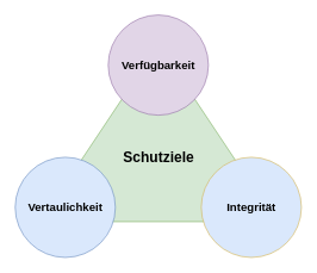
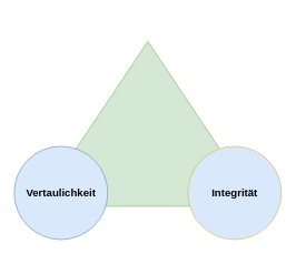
  <mxCell id="0" />
  <mxCell id="1" parent="0" />
  <mxCell id="2" value="" style="triangle;whiteSpace=wrap;html=1;rotation=-90;fillColor=#d5e8d4;strokeColor=#82b366;" vertex="1" parent="1"><mxGeometry x="97" y="20.25" width="247.5" height="330" as="geometry" /></mxCell>
- <mxCell id="3" value="&lt;b style=&quot;border-color: var(--border-color);&quot;&gt;&lt;font style=&quot;border-color: var(--border-color); font-size: 20px;&quot;&gt;Schutziele&lt;/font&gt;&lt;/b&gt;" style="text;html=1;align=center;verticalAlign=middle;resizable=0;points=[];autosize=1;strokeColor=none;fillColor=none;" vertex="1" parent="1"><mxGeometry x="160.75" y="199" width="120" height="40" as="geometry" /></mxCell>
  <mxCell id="4" value="&lt;b&gt;&lt;font style=&quot;font-size: 16px;&quot;&gt;Vertaulichkeit&lt;/font&gt;&lt;/b&gt;" style="ellipse;whiteSpace=wrap;html=1;aspect=fixed;fillColor=#dae8fc;strokeColor=#6c8ebf;" vertex="1" parent="1"><mxGeometry x="20.75" y="219" width="140" height="140" as="geometry" /></mxCell>
  <mxCell id="5" value="&lt;b&gt;&lt;font style=&quot;font-size: 16px;&quot;&gt;Integrität&lt;/font&gt;&lt;/b&gt;" style="ellipse;whiteSpace=wrap;html=1;aspect=fixed;fillColor=#dae8fc;strokeColor=#d6b656;" vertex="1" parent="1"><mxGeometry x="280.75" y="219" width="140" height="140" as="geometry" /></mxCell>
- <mxCell id="6" value="&lt;b&gt;&lt;font style=&quot;font-size: 16px;&quot;&gt;Verfügbarkeit&lt;/font&gt;&lt;/b&gt;" style="ellipse;whiteSpace=wrap;html=1;aspect=fixed;fillColor=#e1d5e7;strokeColor=#9673a6;" vertex="1" parent="1"><mxGeometry x="150.75" y="20.25" width="140" height="140" as="geometry" /></mxCell>
